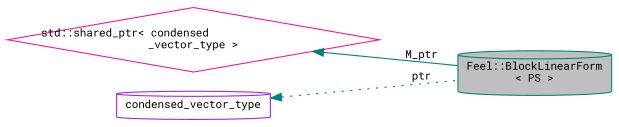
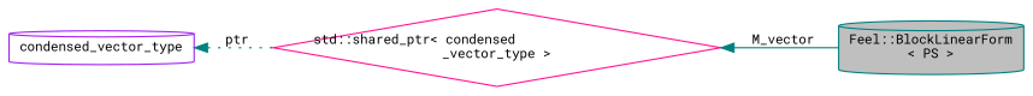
  digraph {
    fontname="Roboto Mono"
    rankdir=LR
    node [fillcolor=white fontname="Roboto Mono" fontsize=10 shape=cylinder style=filled]
    edge [color=teal dir=back fontname="Roboto Mono" fontsize=10 labelfontname=Helvetica labelfontsize=10]
    n1 [color=teal fillcolor=grey75 fontcolor=black height=0.2 label="Feel::BlockLinearForm\l\< PS \>" width=0.4]
    n2 [color=deeppink height=0.2 label="std::shared_ptr\< condensed\l_vector_type \>" shape=diamond width=0.4]
    n3 [color=purple height=0.2 label=condensed_vector_type width=0.4]
-   n2 -> n1 [label=" M_ptr" style=solid]
-   n3 -> n1 [label=" ptr" style=dotted]
+   n2 -> n1 [label=" M_vector" style=solid]
+   n3 -> n2 [label=" ptr" style=dotted]
  }
